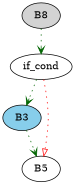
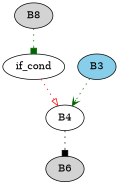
  strict digraph {
    node [fillcolor=lightgrey style=filled]
    edge [arrowhead=box color=darkgreen cond=true style=dotted]
    n1 [entry=true label=B8]
    if_cond [fillcolor=white]
    B3 [fillcolor=skyblue]
-   B5 [fillcolor=white]
-   n1 -> if_cond [arrowhead=vee]
-   if_cond -> B3 [arrowhead=vee]
+   B5 [fillcolor=white label=B4]
+   B6
+   n1 -> if_cond
    if_cond -> B5 [arrowhead=onormal color=red cond=false]
    B3 -> B5 [arrowhead=vee]
+   B5 -> B6 [color="" cond=""]
  }
